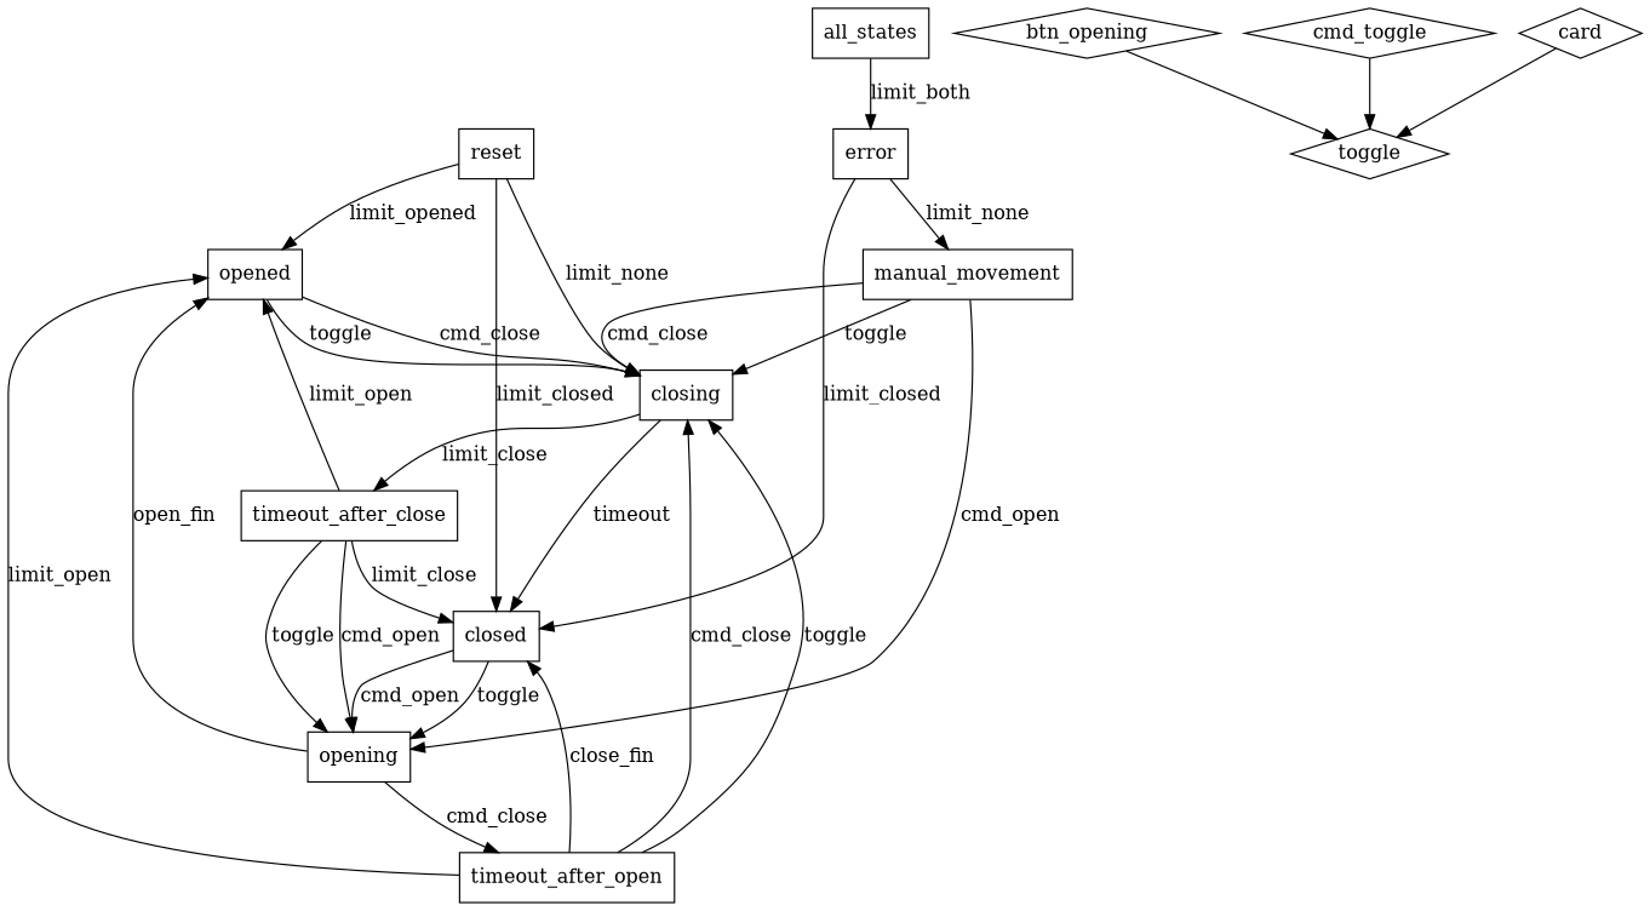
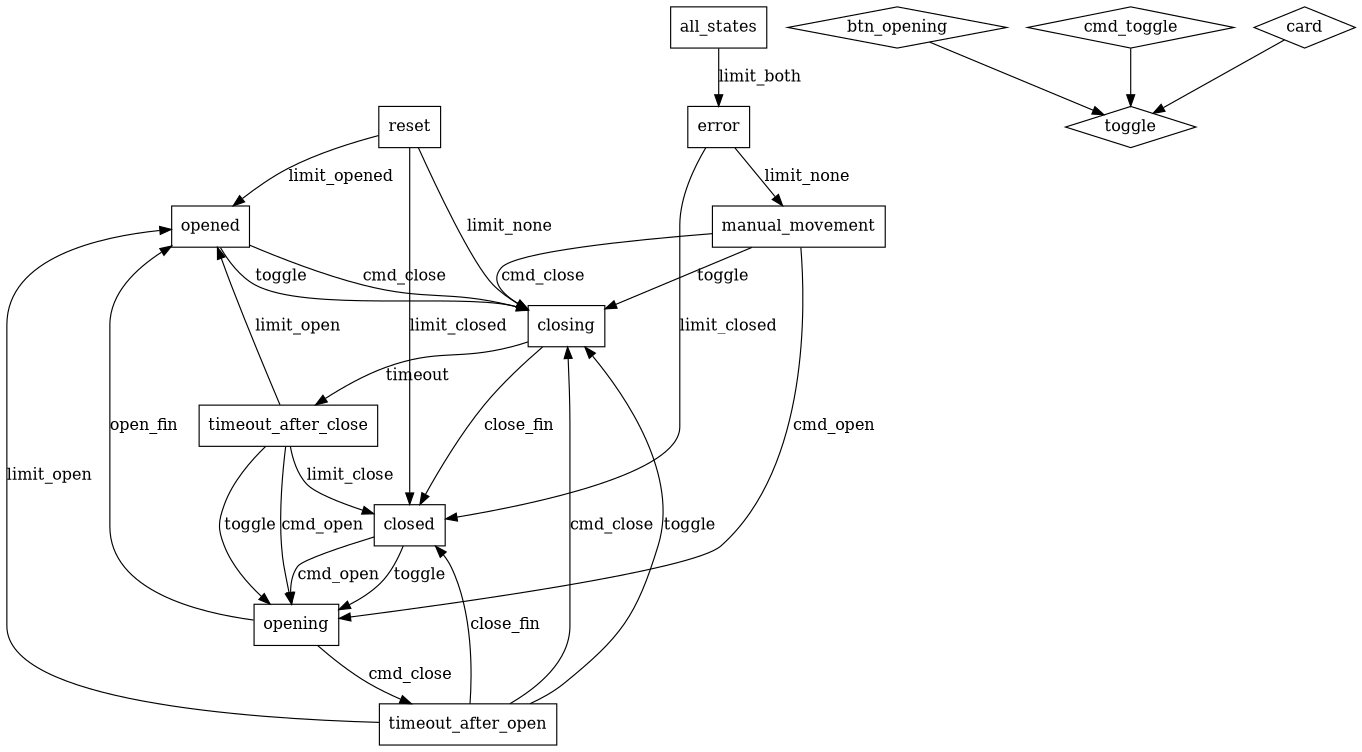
  digraph {
    node [shape=box]
    reset
    opened
    closed
    closing
    opening
    timeout_after_close
    toggle [shape=diamond]
    n8 [label=btn_opening shape=diamond]
    cmd_toggle [shape=diamond]
    card [shape=diamond]
    all_states
    error
    manual_movement
    timeout_after_open
    reset -> opened [label=limit_opened]
    reset -> closed [label=limit_closed]
    reset -> closing [label=limit_none]
    opened -> closing [label=cmd_close]
    opened -> closing [label=toggle]
    closed -> opening [label=cmd_open]
    closed -> opening [label=toggle]
-   closing -> closed [label=timeout]
-   closing -> timeout_after_close [label=limit_close]
+   closing -> closed [label=close_fin]
+   closing -> timeout_after_close [label=timeout]
    opening -> opened [label=open_fin]
    opening -> timeout_after_open [label=cmd_close]
    timeout_after_close -> opened [label=limit_open]
    timeout_after_close -> closed [label=limit_close]
    timeout_after_close -> opening [label=cmd_open]
    timeout_after_close -> opening [label=toggle]
    n8 -> toggle
    cmd_toggle -> toggle
    card -> toggle
    all_states -> error [label=limit_both]
    error -> closed [label=limit_closed]
    error -> manual_movement [label=limit_none]
    manual_movement -> closing [label=cmd_close]
    manual_movement -> closing [label=toggle]
    manual_movement -> opening [label=cmd_open]
    timeout_after_open -> opened [label=limit_open]
    timeout_after_open -> closed [label=close_fin]
    timeout_after_open -> closing [label=cmd_close]
    timeout_after_open -> closing [label=toggle]
  }
